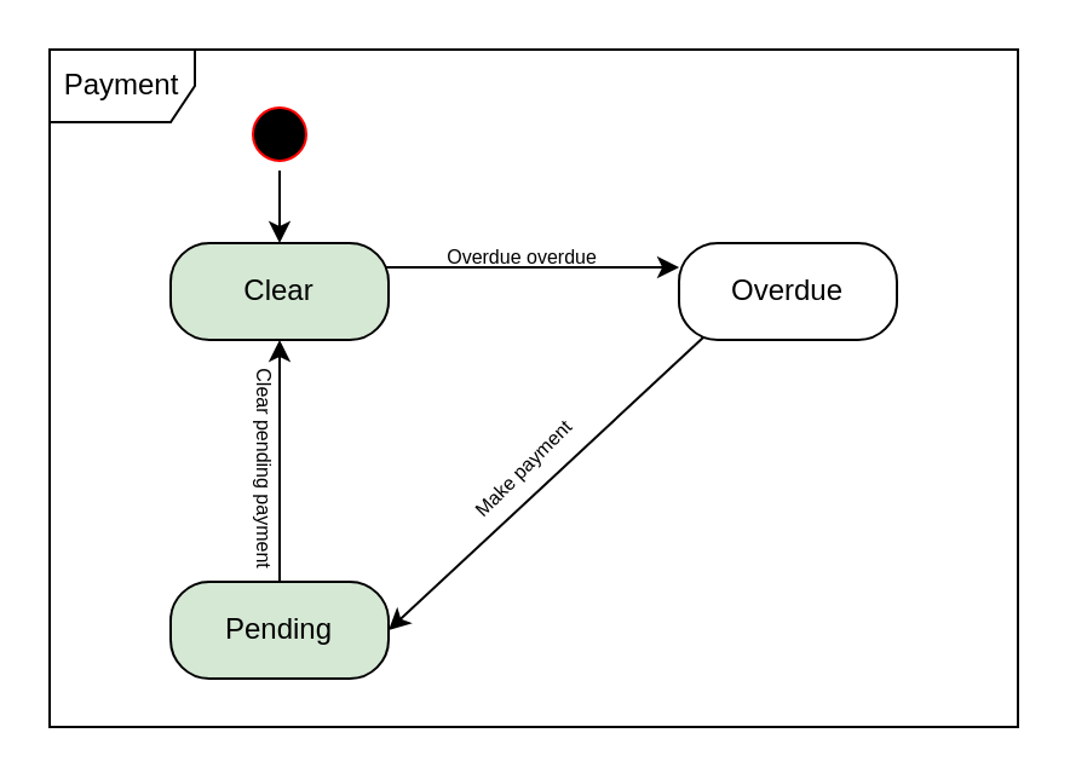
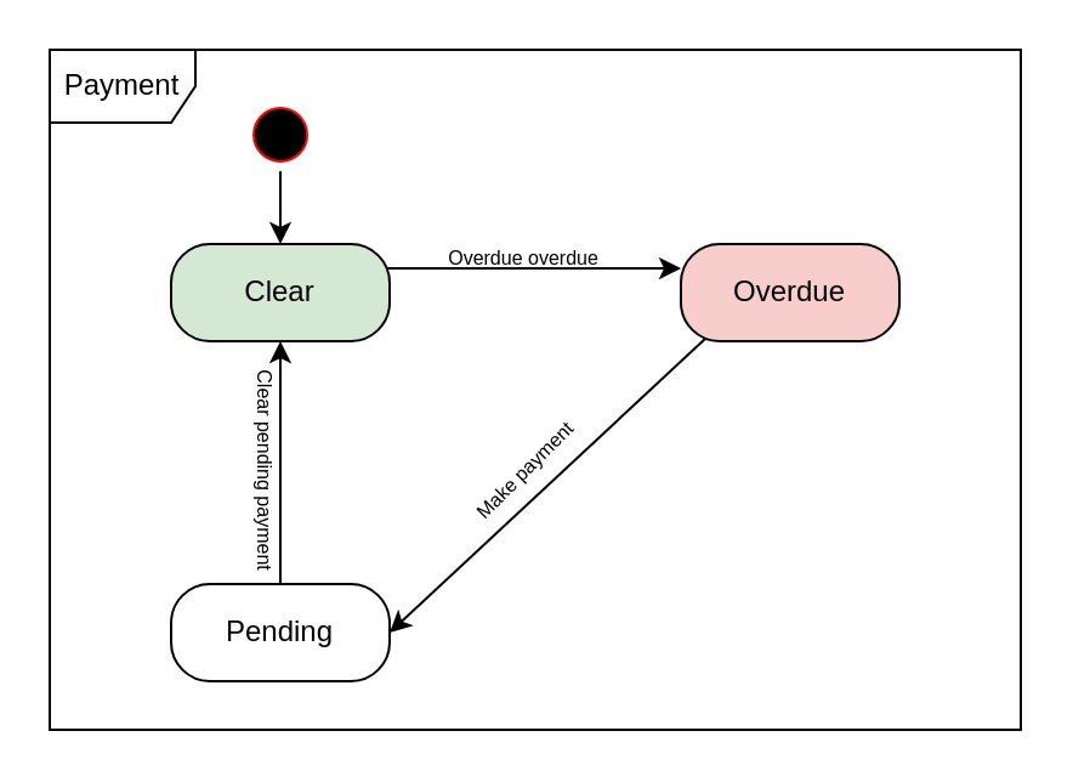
  <mxCell id="0" />
  <mxCell id="1" parent="0" />
  <mxCell id="2" value="Payment" style="shape=umlFrame;whiteSpace=wrap;html=1;pointerEvents=0;" parent="1" vertex="1"><mxGeometry x="20" y="20" width="400" height="280" as="geometry" /></mxCell>
  <mxCell id="3" value="" style="edgeStyle=orthogonalEdgeStyle;rounded=0;orthogonalLoop=1;jettySize=auto;html=1;" parent="1" source="4" edge="1"><mxGeometry relative="1" as="geometry"><mxPoint x="115" y="100" as="targetPoint" /></mxGeometry></mxCell>
  <mxCell id="4" value="" style="ellipse;html=1;shape=startState;fillColor=#000000;strokeColor=#ff0000;" parent="1" vertex="1"><mxGeometry x="100" y="40" width="30" height="30" as="geometry" /></mxCell>
  <mxCell id="5" value="" style="edgeStyle=orthogonalEdgeStyle;rounded=0;orthogonalLoop=1;jettySize=auto;html=1;" parent="1" edge="1"><mxGeometry relative="1" as="geometry"><Array as="points"><mxPoint x="210" y="110" /><mxPoint x="210" y="110" /></Array><mxPoint x="153.971" y="110" as="sourcePoint" /><mxPoint x="280.029" y="110" as="targetPoint" /></mxGeometry></mxCell>
  <mxCell id="6" value="" style="edgeStyle=orthogonalEdgeStyle;rounded=0;orthogonalLoop=1;jettySize=auto;html=1;" parent="1" edge="1"><mxGeometry relative="1" as="geometry"><mxPoint x="115" y="240" as="sourcePoint" /><mxPoint x="115" y="140" as="targetPoint" /></mxGeometry></mxCell>
  <mxCell id="7" value="&lt;span style=&quot;font-size: 8px;&quot;&gt;Overdue overdue&lt;/span&gt;" style="text;html=1;align=center;verticalAlign=middle;resizable=0;points=[];autosize=1;strokeColor=none;fillColor=none;" parent="1" vertex="1"><mxGeometry x="175" y="90" width="80" height="30" as="geometry" /></mxCell>
  <mxCell id="8" value="&lt;span style=&quot;font-size: 8px;&quot;&gt;Clear pending payment&lt;/span&gt;" style="text;html=1;align=center;verticalAlign=middle;resizable=0;points=[];autosize=1;strokeColor=none;fillColor=none;rotation=90;" parent="1" vertex="1"><mxGeometry x="55" y="178" width="110" height="30" as="geometry" /></mxCell>
  <mxCell id="9" value="" style="endArrow=classic;html=1;rounded=0;exitX=0.218;exitY=0.89;exitDx=0;exitDy=0;entryX=1;entryY=0.5;entryDx=0;entryDy=0;exitPerimeter=0;" parent="1" edge="1"><mxGeometry width="50" height="50" relative="1" as="geometry"><mxPoint x="293.62" y="135.6" as="sourcePoint" /><mxPoint x="160" y="260" as="targetPoint" /></mxGeometry></mxCell>
  <mxCell id="10" value="&lt;span style=&quot;font-size: 8px;&quot;&gt;Make payment&lt;/span&gt;" style="text;html=1;align=center;verticalAlign=middle;resizable=0;points=[];autosize=1;strokeColor=none;fillColor=none;rotation=-45;" parent="1" vertex="1"><mxGeometry x="175" y="178" width="80" height="30" as="geometry" /></mxCell>
  <mxCell id="11" value="Clear" style="rounded=1;whiteSpace=wrap;html=1;arcSize=40;fillColor=#d5e8d4;" vertex="1" parent="1"><mxGeometry x="70" y="100" width="90" height="40" as="geometry" /></mxCell>
- <mxCell id="12" value="Pending" style="rounded=1;whiteSpace=wrap;html=1;arcSize=40;fillColor=#d5e8d4;" vertex="1" parent="1"><mxGeometry x="70" y="240" width="90" height="40" as="geometry" /></mxCell>
- <mxCell id="13" value="Overdue" style="rounded=1;whiteSpace=wrap;html=1;arcSize=40;" vertex="1" parent="1"><mxGeometry x="280" y="100" width="90" height="40" as="geometry" /></mxCell>
+ <mxCell id="12" value="Pending" style="rounded=1;whiteSpace=wrap;html=1;arcSize=40;" vertex="1" parent="1"><mxGeometry x="70" y="240" width="90" height="40" as="geometry" /></mxCell>
+ <mxCell id="13" value="Overdue" style="rounded=1;whiteSpace=wrap;html=1;arcSize=40;fillColor=#f8cecc;" vertex="1" parent="1"><mxGeometry x="280" y="100" width="90" height="40" as="geometry" /></mxCell>
